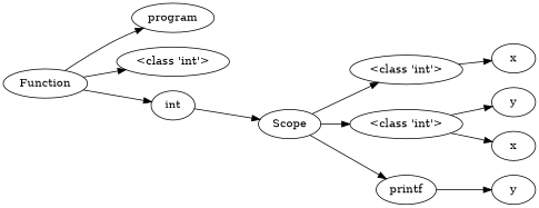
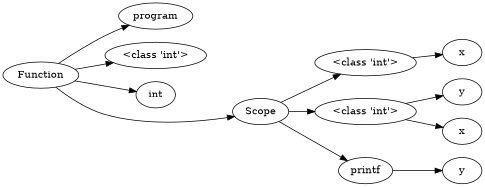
  digraph {
    rankdir=LR
    n1 [label=program]
    n2 [label=Function]
    n3 [label="<class 'int'>"]
    n4 [label=int]
    n5 [label=Scope]
    n6 [label="<class 'int'>"]
    n7 [label="<class 'int'>"]
    n8 [label=printf]
    n9 [label=x]
    n10 [label=y]
    n11 [label=x]
    n12 [label=y]
    n2 -> n1
    n2 -> n3
    n2 -> n4
-   n4 -> n5
+   n2 -> n5
    n5 -> n6
    n5 -> n7
    n5 -> n8
    n6 -> n9
    n7 -> n10
    n7 -> n11
    n8 -> n12
  }
